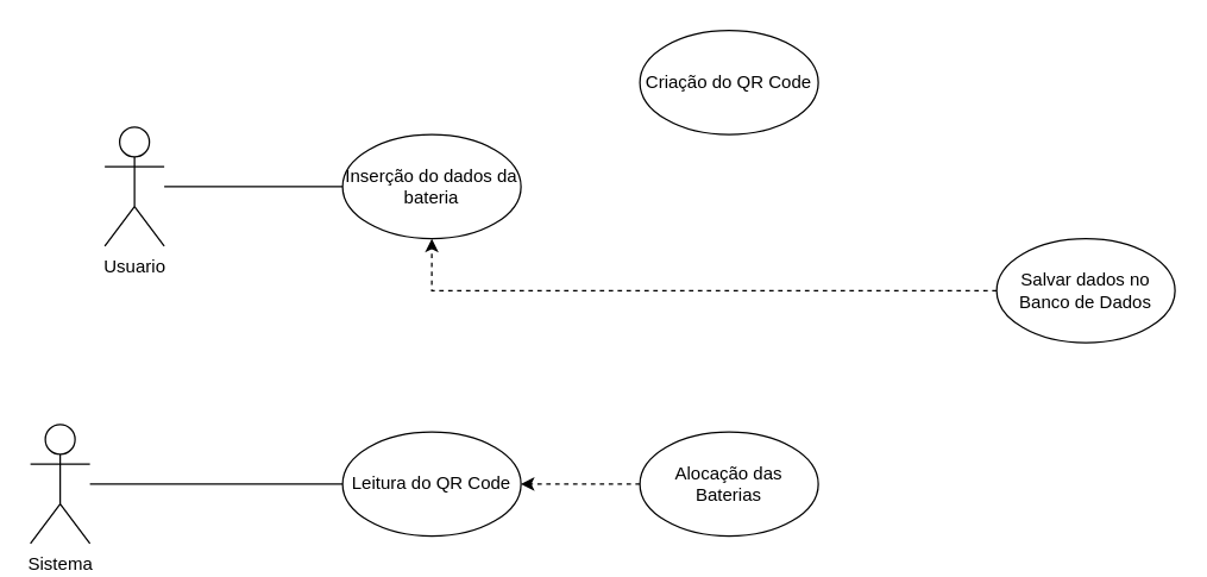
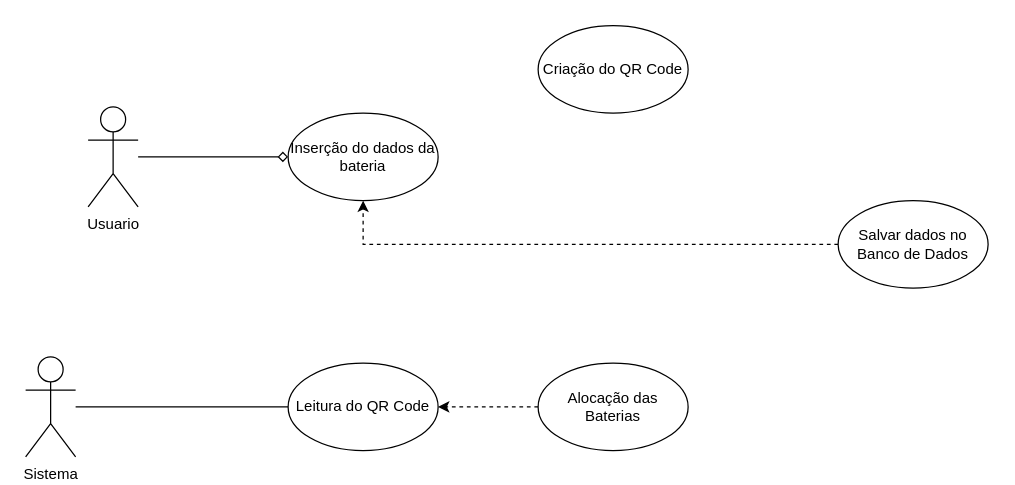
  <mxCell id="0" />
  <mxCell id="1" parent="0" />
- <mxCell id="2" style="edgeStyle=orthogonalEdgeStyle;rounded=0;orthogonalLoop=1;jettySize=auto;html=1;endArrow=none;endFill=0;" edge="1" parent="1" source="3" target="8"><mxGeometry relative="1" as="geometry"><Array as="points" /></mxGeometry></mxCell>
+ <mxCell id="2" style="edgeStyle=orthogonalEdgeStyle;rounded=0;orthogonalLoop=1;jettySize=auto;html=1;endArrow=diamond;endFill=0;" edge="1" parent="1" source="3" target="8"><mxGeometry relative="1" as="geometry"><Array as="points" /></mxGeometry></mxCell>
  <mxCell id="3" value="&lt;div&gt;Usuario&lt;/div&gt;&lt;div&gt;&lt;br&gt;&lt;/div&gt;" style="shape=umlActor;verticalLabelPosition=bottom;verticalAlign=top;html=1;outlineConnect=0;" vertex="1" parent="1"><mxGeometry x="70" y="85" width="40" height="80" as="geometry" /></mxCell>
  <mxCell id="4" value="Criação do QR Code" style="ellipse;whiteSpace=wrap;html=1;" vertex="1" parent="1"><mxGeometry x="430" y="20" width="120" height="70" as="geometry" /></mxCell>
  <mxCell id="5" style="edgeStyle=orthogonalEdgeStyle;rounded=0;orthogonalLoop=1;jettySize=auto;html=1;endArrow=none;endFill=0;" edge="1" parent="1" source="6" target="7"><mxGeometry relative="1" as="geometry" /></mxCell>
  <mxCell id="6" value="Sistema" style="shape=umlActor;verticalLabelPosition=bottom;verticalAlign=top;html=1;outlineConnect=0;" vertex="1" parent="1"><mxGeometry x="20" y="285" width="40" height="80" as="geometry" /></mxCell>
  <mxCell id="7" value="Leitura do QR Code" style="ellipse;whiteSpace=wrap;html=1;" vertex="1" parent="1"><mxGeometry x="230" y="290" width="120" height="70" as="geometry" /></mxCell>
  <mxCell id="8" value="Inserção do dados da bateria" style="ellipse;whiteSpace=wrap;html=1;" vertex="1" parent="1"><mxGeometry x="230" y="90" width="120" height="70" as="geometry" /></mxCell>
  <mxCell id="9" style="edgeStyle=orthogonalEdgeStyle;rounded=0;orthogonalLoop=1;jettySize=auto;html=1;entryX=1;entryY=0.5;entryDx=0;entryDy=0;dashed=1;" edge="1" parent="1" source="10" target="7"><mxGeometry relative="1" as="geometry" /></mxCell>
  <mxCell id="10" value="Alocação das Baterias" style="ellipse;whiteSpace=wrap;html=1;" vertex="1" parent="1"><mxGeometry x="430" y="290" width="120" height="70" as="geometry" /></mxCell>
  <mxCell id="11" style="edgeStyle=orthogonalEdgeStyle;rounded=0;orthogonalLoop=1;jettySize=auto;html=1;endArrow=classic;endFill=1;dashed=1;" edge="1" parent="1" source="12" target="8"><mxGeometry relative="1" as="geometry"><Array as="points"><mxPoint x="290" y="195" /></Array></mxGeometry></mxCell>
  <mxCell id="12" value="Salvar dados no Banco de Dados" style="ellipse;whiteSpace=wrap;html=1;" vertex="1" parent="1"><mxGeometry x="670" y="160" width="120" height="70" as="geometry" /></mxCell>
